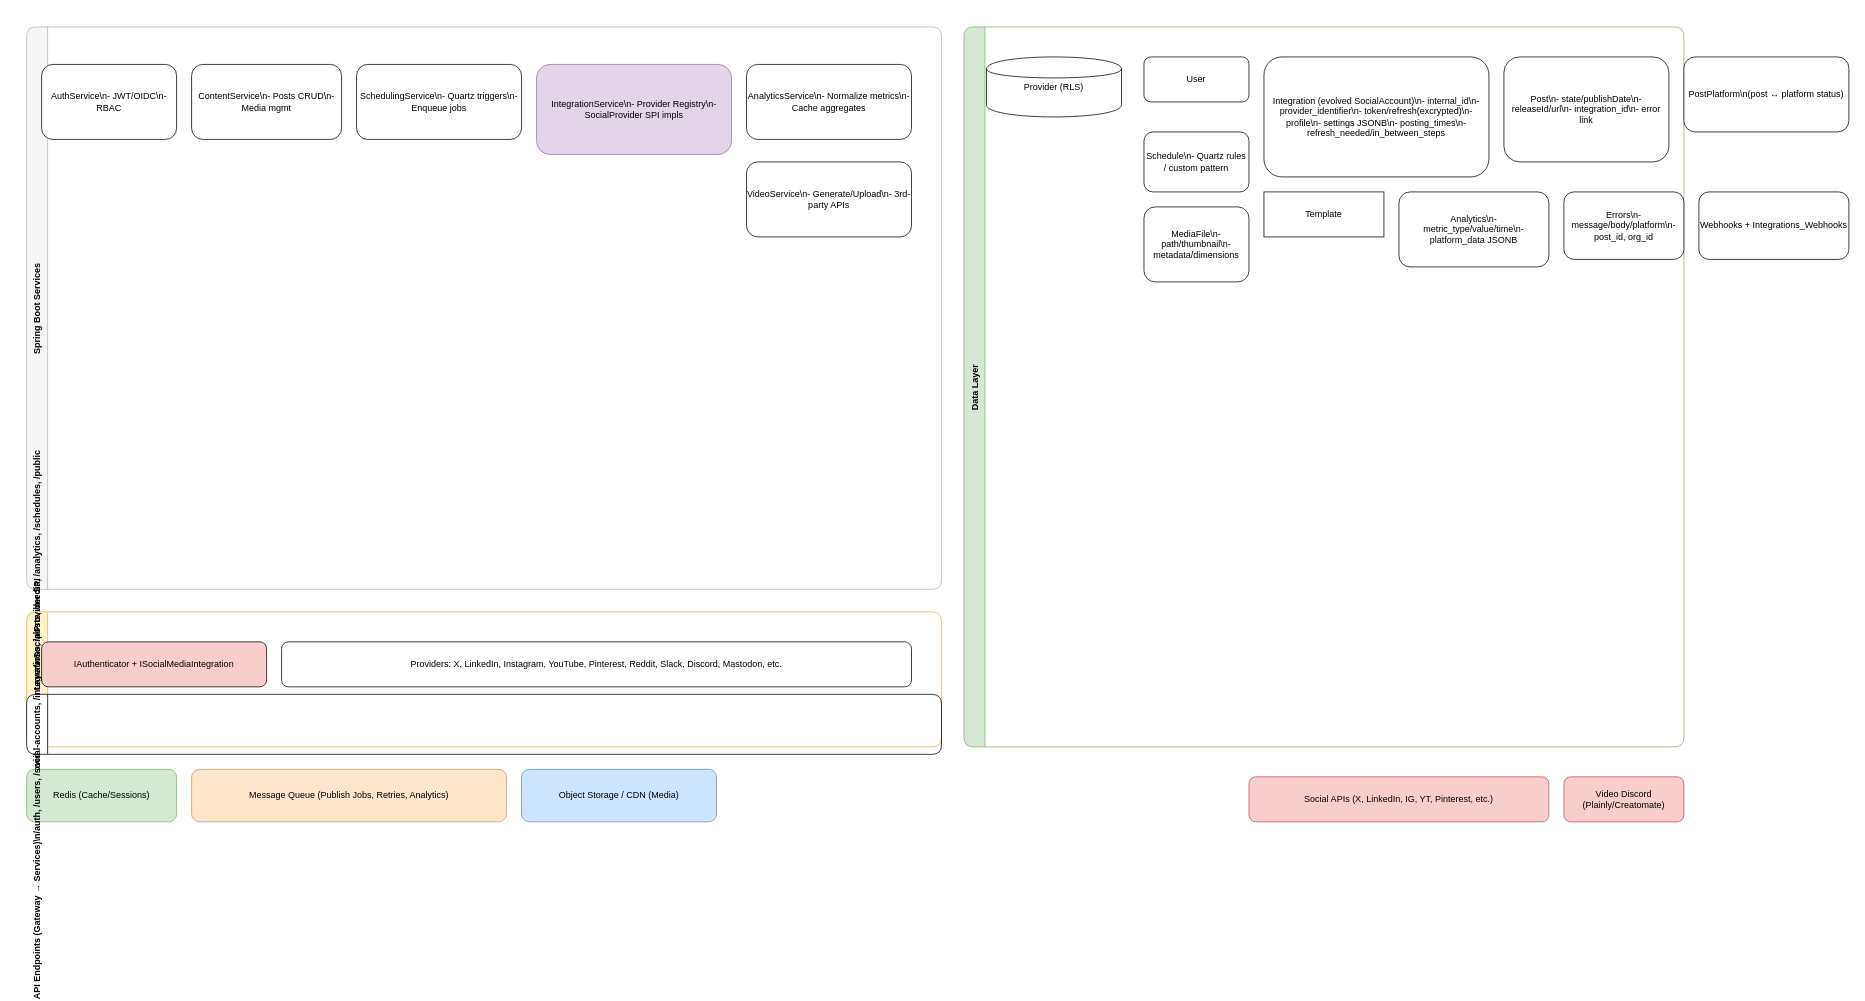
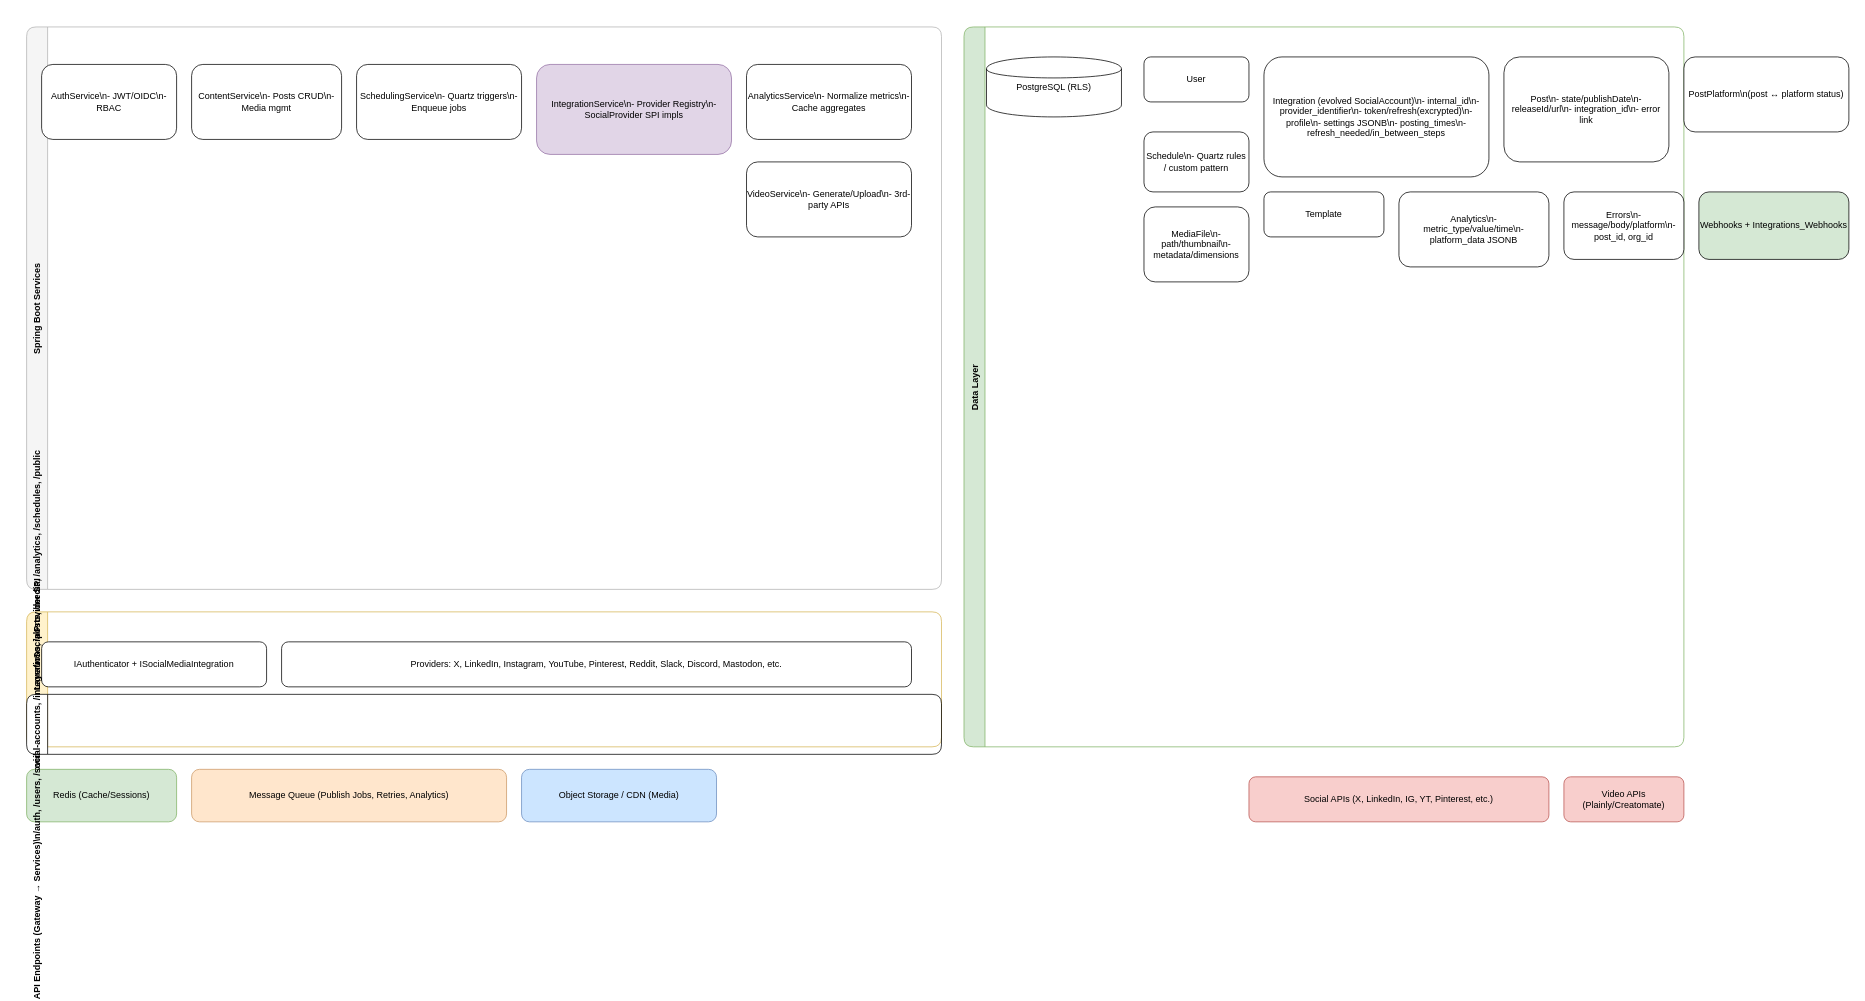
  <mxCell id="0" />
  <mxCell id="1" parent="0" />
  <mxCell id="2" value="Spring Boot Services" style="swimlane;horizontal=0;startSize=28;rounded=1;fillColor=#f5f5f5;strokeColor=#b3b3b3;" vertex="1" parent="1"><mxGeometry x="20" y="20" width="1220" height="750" as="geometry" /></mxCell>
  <mxCell id="3" value="AuthService\n- JWT/OIDC\n- RBAC" style="rounded=1;whiteSpace=wrap;html=1;" vertex="1" parent="2"><mxGeometry x="20" y="50" width="180" height="100" as="geometry" /></mxCell>
  <mxCell id="4" value="ContentService\n- Posts CRUD\n- Media mgmt" style="rounded=1;whiteSpace=wrap;html=1;" vertex="1" parent="2"><mxGeometry x="220" y="50" width="200" height="100" as="geometry" /></mxCell>
  <mxCell id="5" value="SchedulingService\n- Quartz triggers\n- Enqueue jobs" style="rounded=1;whiteSpace=wrap;html=1;" vertex="1" parent="2"><mxGeometry x="440" y="50" width="220" height="100" as="geometry" /></mxCell>
  <mxCell id="6" value="IntegrationService\n- Provider Registry\n- SocialProvider SPI impls" style="rounded=1;whiteSpace=wrap;html=1;fillColor=#e1d5e7;strokeColor=#9673a6;" vertex="1" parent="2"><mxGeometry x="680" y="50" width="260" height="120" as="geometry" /></mxCell>
  <mxCell id="7" value="AnalyticsService\n- Normalize metrics\n- Cache aggregates" style="rounded=1;whiteSpace=wrap;html=1;" vertex="1" parent="2"><mxGeometry x="960" y="50" width="220" height="100" as="geometry" /></mxCell>
  <mxCell id="8" value="VideoService\n- Generate/Upload\n- 3rd-party APIs" style="rounded=1;whiteSpace=wrap;html=1;" vertex="1" parent="2"><mxGeometry x="960" y="180" width="220" height="100" as="geometry" /></mxCell>
  <mxCell id="9" value="Provider Abstraction Layer\nSocialProvider SPI" style="swimlane;horizontal=0;startSize=28;rounded=1;fillColor=#fff2cc;strokeColor=#d6b656;" vertex="1" parent="1"><mxGeometry x="20" y="800" width="1220" height="180" as="geometry" /></mxCell>
- <mxCell id="10" value="IAuthenticator + ISocialMediaIntegration" style="rounded=1;whiteSpace=wrap;html=1;fillColor=#f8cecc;" vertex="1" parent="9"><mxGeometry x="20" y="40" width="300" height="60" as="geometry" /></mxCell>
+ <mxCell id="10" value="IAuthenticator + ISocialMediaIntegration" style="rounded=1;whiteSpace=wrap;html=1;" vertex="1" parent="9"><mxGeometry x="20" y="40" width="300" height="60" as="geometry" /></mxCell>
  <mxCell id="11" value="Providers: X, LinkedIn, Instagram, YouTube, Pinterest, Reddit, Slack, Discord, Mastodon, etc." style="rounded=1;whiteSpace=wrap;html=1;" vertex="1" parent="9"><mxGeometry x="340" y="40" width="840" height="60" as="geometry" /></mxCell>
  <mxCell id="12" value="Data Layer" style="swimlane;horizontal=0;startSize=28;rounded=1;fillColor=#d5e8d4;strokeColor=#82b366;" vertex="1" parent="1"><mxGeometry x="1270" y="20" width="960" height="960" as="geometry" /></mxCell>
- <mxCell id="13" value="Provider (RLS)" style="shape=cylinder;whiteSpace=wrap;html=1;" vertex="1" parent="12"><mxGeometry x="30" y="40" width="180" height="80" as="geometry" /></mxCell>
+ <mxCell id="13" value="PostgreSQL (RLS)" style="shape=cylinder;whiteSpace=wrap;html=1;" vertex="1" parent="12"><mxGeometry x="30" y="40" width="180" height="80" as="geometry" /></mxCell>
  <mxCell id="14" value="User" style="rounded=1;whiteSpace=wrap;html=1;" vertex="1" parent="12"><mxGeometry x="240" y="40" width="140" height="60" as="geometry" /></mxCell>
  <mxCell id="15" value="Integration (evolved SocialAccount)\n- internal_id\n- provider_identifier\n- token/refresh(excrypted)\n- profile\n- settings JSONB\n- posting_times\n- refresh_needed/in_between_steps" style="rounded=1;whiteSpace=wrap;html=1;" vertex="1" parent="12"><mxGeometry x="400" y="40" width="300" height="160" as="geometry" /></mxCell>
  <mxCell id="16" value="Post\n- state/publishDate\n- releaseId/url\n- integration_id\n- error link" style="rounded=1;whiteSpace=wrap;html=1;" vertex="1" parent="12"><mxGeometry x="720" y="40" width="220" height="140" as="geometry" /></mxCell>
  <mxCell id="17" value="PostPlatform\n(post ↔ platform status)" style="rounded=1;whiteSpace=wrap;html=1;" vertex="1" parent="12"><mxGeometry x="960" y="40" width="220" height="100" as="geometry" /></mxCell>
  <mxCell id="18" value="Schedule\n- Quartz rules / custom pattern" style="rounded=1;whiteSpace=wrap;html=1;" vertex="1" parent="12"><mxGeometry x="240" y="140" width="140" height="80" as="geometry" /></mxCell>
  <mxCell id="19" value="MediaFile\n- path/thumbnail\n- metadata/dimensions" style="rounded=1;whiteSpace=wrap;html=1;" vertex="1" parent="12"><mxGeometry x="240" y="240" width="140" height="100" as="geometry" /></mxCell>
- <mxCell id="20" value="Template" style="whiteSpace=wrap;html=1;rounded=0;" vertex="1" parent="12"><mxGeometry x="400" y="220" width="160" height="60" as="geometry" /></mxCell>
+ <mxCell id="20" value="Template" style="rounded=1;whiteSpace=wrap;html=1;" vertex="1" parent="12"><mxGeometry x="400" y="220" width="160" height="60" as="geometry" /></mxCell>
  <mxCell id="21" value="Analytics\n- metric_type/value/time\n- platform_data JSONB" style="rounded=1;whiteSpace=wrap;html=1;" vertex="1" parent="12"><mxGeometry x="580" y="220" width="200" height="100" as="geometry" /></mxCell>
  <mxCell id="22" value="Errors\n- message/body/platform\n- post_id, org_id" style="rounded=1;whiteSpace=wrap;html=1;" vertex="1" parent="12"><mxGeometry x="800" y="220" width="160" height="90" as="geometry" /></mxCell>
- <mxCell id="23" value="Webhooks + Integrations_Webhooks" style="rounded=1;whiteSpace=wrap;html=1;" vertex="1" parent="12"><mxGeometry x="980" y="220" width="200" height="90" as="geometry" /></mxCell>
+ <mxCell id="23" value="Webhooks + Integrations_Webhooks" style="rounded=1;whiteSpace=wrap;html=1;fillColor=#d5e8d4;" vertex="1" parent="12"><mxGeometry x="980" y="220" width="200" height="90" as="geometry" /></mxCell>
  <mxCell id="24" value="Redis (Cache/Sessions)" style="rounded=1;whiteSpace=wrap;html=1;fillColor=#d5e8d4;strokeColor=#82b366;" vertex="1" parent="1"><mxGeometry x="20" y="1010" width="200" height="70" as="geometry" /></mxCell>
  <mxCell id="25" value="Message Queue (Publish Jobs, Retries, Analytics)" style="rounded=1;whiteSpace=wrap;html=1;fillColor=#ffe6cc;strokeColor=#cc9966;" vertex="1" parent="1"><mxGeometry x="240" y="1010" width="420" height="70" as="geometry" /></mxCell>
  <mxCell id="26" value="Object Storage / CDN (Media)" style="rounded=1;whiteSpace=wrap;html=1;fillColor=#cce5ff;strokeColor=#6c8ebf;" vertex="1" parent="1"><mxGeometry x="680" y="1010" width="260" height="70" as="geometry" /></mxCell>
  <mxCell id="27" value="API Endpoints (Gateway → Services)\n/auth, /users, /social-accounts, /integrations, /posts, /media, /analytics, /schedules, /public" style="swimlane;horizontal=0;startSize=28;rounded=1;fillColor=#ffffff;strokeColor=#000000;" vertex="1" parent="1"><mxGeometry x="20" y="910" width="1220" height="80" as="geometry" /></mxCell>
  <mxCell id="28" value="Social APIs (X, LinkedIn, IG, YT, Pinterest, etc.)" style="rounded=1;whiteSpace=wrap;html=1;fillColor=#f8cecc;strokeColor=#b85450;" vertex="1" parent="1"><mxGeometry x="1650" y="1020" width="400" height="60" as="geometry" /></mxCell>
- <mxCell id="29" value="Video Discord (Plainly/Creatomate)" style="rounded=1;whiteSpace=wrap;html=1;fillColor=#f8cecc;strokeColor=#b85450;" vertex="1" parent="1"><mxGeometry x="2070" y="1020" width="160" height="60" as="geometry" /></mxCell>
+ <mxCell id="29" value="Video APIs (Plainly/Creatomate)" style="rounded=1;whiteSpace=wrap;html=1;fillColor=#f8cecc;strokeColor=#b85450;" vertex="1" parent="1"><mxGeometry x="2070" y="1020" width="160" height="60" as="geometry" /></mxCell>
  <mxCell id="30" edge="1" parent="1" source="5" target="25" style="endArrow=block;" />
  <mxCell id="31" edge="1" parent="1" source="25" target="6" style="endArrow=block;dashed=1;" />
  <mxCell id="32" edge="1" parent="1" source="6" target="28" style="endArrow=block;" />
  <mxCell id="33" edge="1" parent="1" source="8" target="29" style="endArrow=block;" />
  <mxCell id="34" edge="1" parent="1" source="4" target="26" style="endArrow=block;" />
  <mxCell id="35" edge="1" parent="12" source="14" target="15" style="endArrow=block;" />
  <mxCell id="36" edge="1" parent="12" source="15" target="16" style="endArrow=block;" />
  <mxCell id="37" edge="1" parent="12" source="16" target="17" style="endArrow=block;" />
  <mxCell id="38" edge="1" parent="12" source="16" target="21" style="endArrow=block;dashed=1;" />
  <mxCell id="39" edge="1" parent="12" source="16" target="22" style="endArrow=block;dashed=1;" />
  <mxCell id="40" edge="1" parent="12" source="15" target="23" style="endArrow=block;dashed=1;" />
  <mxCell id="41" edge="1" parent="12" source="14" target="18" style="endArrow=block;dashed=1;" />
  <mxCell id="42" edge="1" parent="12" source="14" target="19" style="endArrow=block;dashed=1;" />
